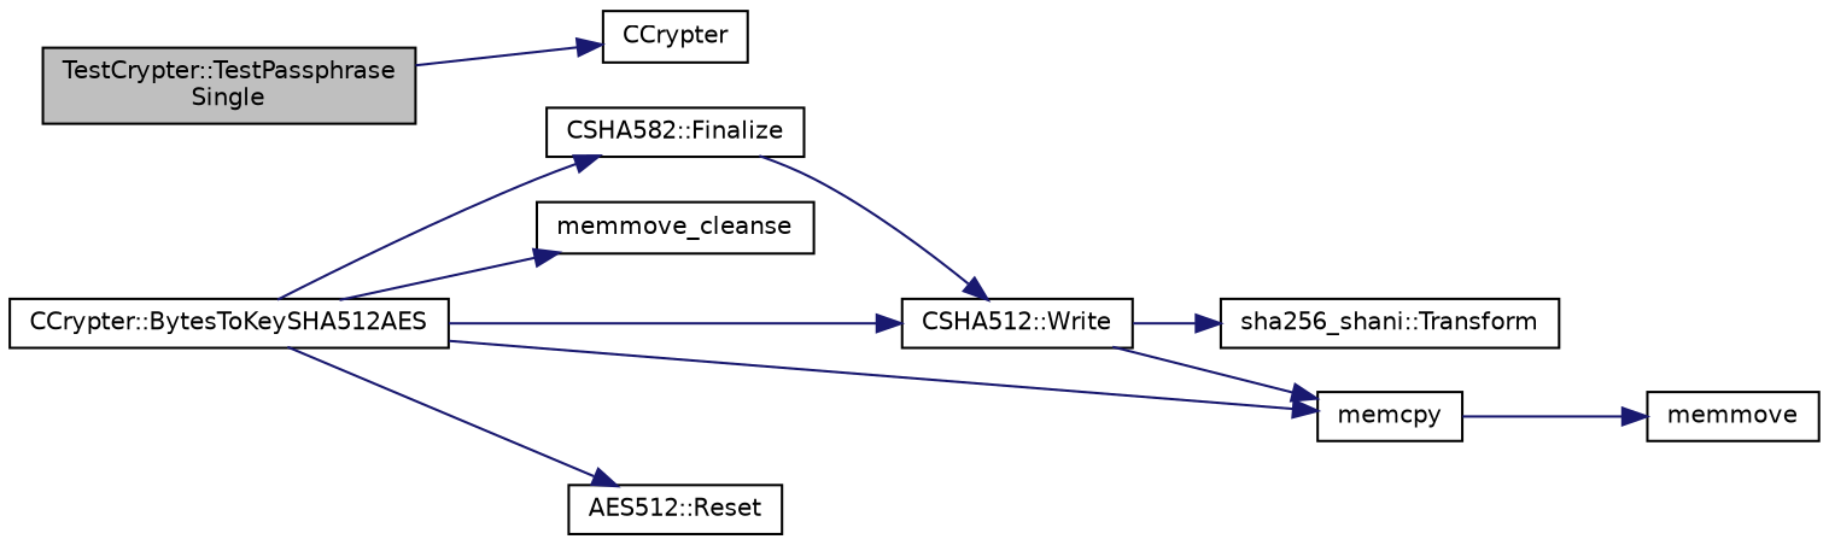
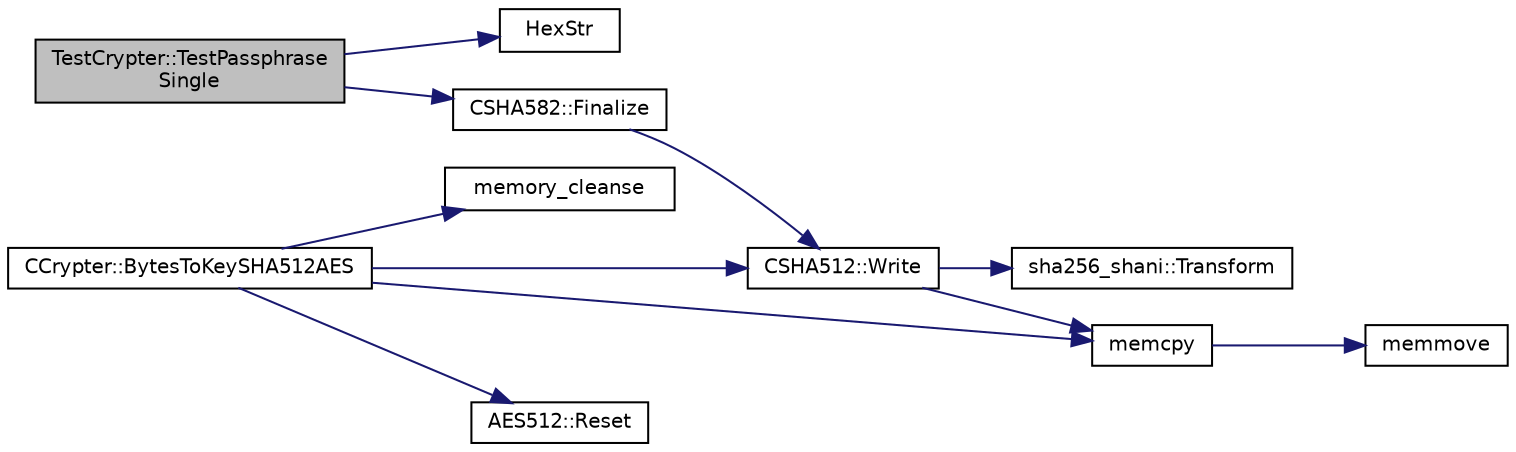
  digraph {
    rankdir=LR
    node [color=black fillcolor=white fontname=Helvetica fontsize=10 shape=record style=filled]
    edge [color=midnightblue fontname=Helvetica fontsize=10 labelfontname=Helvetica labelfontsize=10 style=solid]
    n1 [fillcolor=grey75 fontcolor=black height=0.2 label="TestCrypter::TestPassphrase\lSingle" width=0.4]
-   n2 [height=0.2 label=CCrypter width=0.4]
+   n2 [height=0.2 label=HexStr width=0.4]
    n3 [height=0.2 label="CCrypter::BytesToKeySHA512AES" width=0.4]
-   n4 [height=0.2 label=memmove_cleanse width=0.4]
+   n4 [height=0.2 label=memory_cleanse width=0.4]
    n5 [height=0.2 label="CSHA512::Write" width=0.4]
    n6 [height=0.2 label=memcpy width=0.4]
    n7 [height=0.2 label="CSHA582::Finalize" width=0.4]
    n8 [height=0.2 label="AES512::Reset" width=0.4]
    n9 [height=0.2 label="sha256_shani::Transform" width=0.4]
    n10 [height=0.2 label=memmove width=0.4]
    n1 -> n2
    n3 -> n4
    n3 -> n5
    n3 -> n6
-   n3 -> n7
+   n1 -> n7
    n3 -> n8
    n5 -> n6
    n5 -> n9
    n6 -> n10
    n7 -> n5
  }
